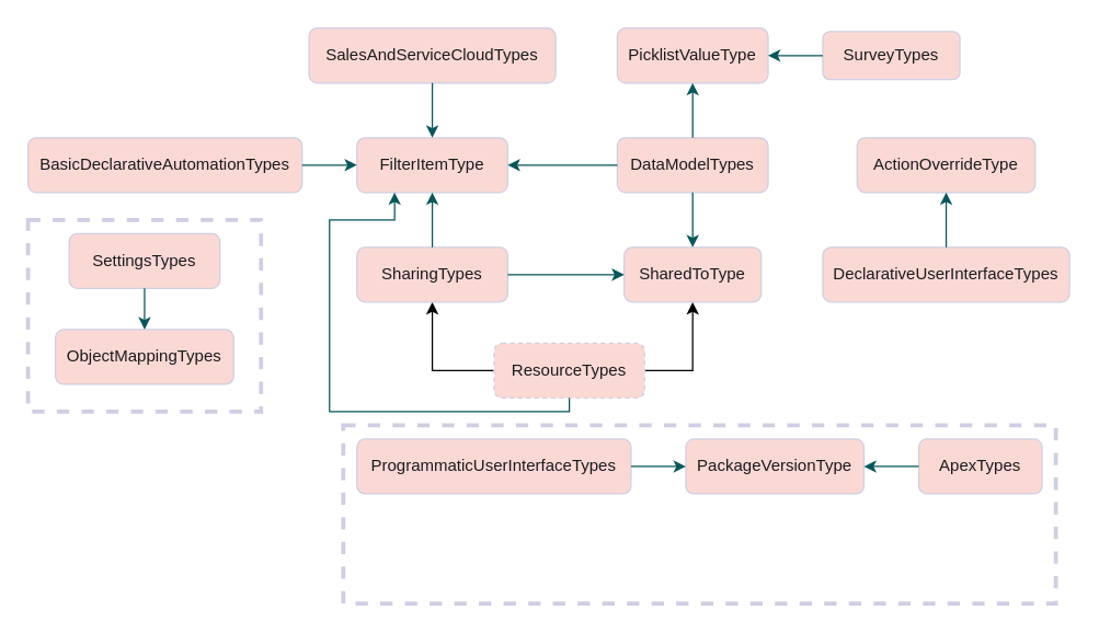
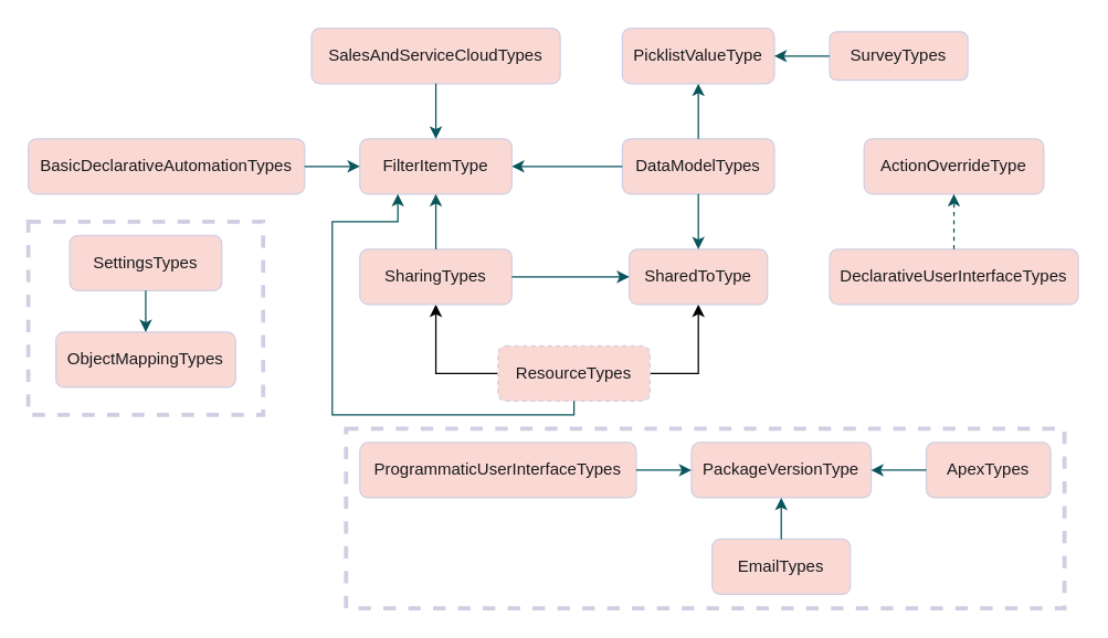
  <mxCell id="0" />
  <mxCell id="1" parent="0" />
  <mxCell id="2" value="" style="group;fontColor=#1A1A1A;" parent="1" vertex="1" connectable="0"><mxGeometry x="20" y="20" width="760" height="310" as="geometry" /></mxCell>
  <mxCell id="3" style="edgeStyle=orthogonalEdgeStyle;rounded=0;orthogonalLoop=1;jettySize=auto;html=1;entryX=0.5;entryY=1;entryDx=0;entryDy=0;exitX=0;exitY=0.5;exitDx=0;exitDy=0;" parent="2" source="5" target="6" edge="1"><mxGeometry relative="1" as="geometry"><Array as="points"><mxPoint x="295" y="250" /></Array></mxGeometry></mxCell>
  <mxCell id="4" style="edgeStyle=orthogonalEdgeStyle;rounded=0;orthogonalLoop=1;jettySize=auto;html=1;entryX=0.5;entryY=1;entryDx=0;entryDy=0;exitX=1;exitY=0.5;exitDx=0;exitDy=0;" edge="1" parent="2" source="5" target="7"><mxGeometry relative="1" as="geometry" /></mxCell>
  <mxCell id="5" value="ResourceTypes" style="rounded=1;whiteSpace=wrap;html=1;fillColor=#FAD9D5;strokeColor=#D0CEE2;fontColor=#1A1A1A;dashed=1;" parent="2" vertex="1"><mxGeometry x="340" y="230" width="110" height="40" as="geometry" /></mxCell>
  <mxCell id="6" value="SharingTypes" style="rounded=1;whiteSpace=wrap;html=1;fillColor=#FAD9D5;strokeColor=#D0CEE2;fontColor=#1A1A1A;" parent="2" vertex="1"><mxGeometry x="240" y="160" width="110" height="40" as="geometry" /></mxCell>
  <mxCell id="7" value="SharedToType" style="rounded=1;whiteSpace=wrap;html=1;fillColor=#FAD9D5;strokeColor=#D0CEE2;fontColor=#1A1A1A;" parent="2" vertex="1"><mxGeometry x="435" y="160" width="100" height="40" as="geometry" /></mxCell>
  <mxCell id="8" value="DeclarativeUserInterfaceTypes" style="rounded=1;whiteSpace=wrap;html=1;fillColor=#FAD9D5;strokeColor=#D0CEE2;fontColor=#1A1A1A;" parent="2" vertex="1"><mxGeometry x="580" y="160" width="180" height="40" as="geometry" /></mxCell>
  <mxCell id="9" value="ActionOverrideType" style="rounded=1;whiteSpace=wrap;html=1;fillColor=#FAD9D5;strokeColor=#D0CEE2;fontColor=#1A1A1A;" parent="2" vertex="1"><mxGeometry x="605" y="80" width="130" height="40" as="geometry" /></mxCell>
  <mxCell id="10" value="DataModelTypes" style="rounded=1;whiteSpace=wrap;html=1;fillColor=#FAD9D5;strokeColor=#D0CEE2;fontColor=#1A1A1A;" parent="2" vertex="1"><mxGeometry x="430" y="80" width="110" height="40" as="geometry" /></mxCell>
  <mxCell id="11" value="SurveyTypes" style="rounded=1;whiteSpace=wrap;html=1;fillColor=#FAD9D5;strokeColor=#D0CEE2;fontColor=#1A1A1A;" parent="2" vertex="1"><mxGeometry x="580" y="2.5" width="100" height="35" as="geometry" /></mxCell>
  <mxCell id="12" value="PicklistValueType" style="rounded=1;whiteSpace=wrap;html=1;fillColor=#FAD9D5;strokeColor=#D0CEE2;fontColor=#1A1A1A;" parent="2" vertex="1"><mxGeometry x="430" width="110" height="40" as="geometry" /></mxCell>
  <mxCell id="13" value="BasicDeclarativeAutomationTypes" style="rounded=1;whiteSpace=wrap;html=1;fillColor=#FAD9D5;strokeColor=#D0CEE2;fontColor=#1A1A1A;" parent="2" vertex="1"><mxGeometry y="80" width="200" height="40" as="geometry" /></mxCell>
  <mxCell id="14" value="" style="group;fontColor=#1A1A1A;" parent="2" vertex="1" connectable="0"><mxGeometry x="205" width="180" height="120" as="geometry" /></mxCell>
  <mxCell id="15" value="SalesAndServiceCloudTypes" style="rounded=1;whiteSpace=wrap;html=1;fillColor=#FAD9D5;strokeColor=#D0CEE2;fontColor=#1A1A1A;" parent="14" vertex="1"><mxGeometry width="180" height="40" as="geometry" /></mxCell>
  <mxCell id="16" value="FilterItemType" style="rounded=1;whiteSpace=wrap;html=1;fillColor=#FAD9D5;strokeColor=#D0CEE2;fontColor=#1A1A1A;" parent="14" vertex="1"><mxGeometry x="35" y="80" width="110" height="40" as="geometry" /></mxCell>
  <mxCell id="17" value="" style="edgeStyle=orthogonalEdgeStyle;rounded=0;orthogonalLoop=1;jettySize=auto;html=1;strokeColor=#09555B;fontColor=#1A1A1A;" parent="14" source="15" target="16" edge="1"><mxGeometry relative="1" as="geometry" /></mxCell>
  <mxCell id="18" value="" style="edgeStyle=orthogonalEdgeStyle;rounded=0;orthogonalLoop=1;jettySize=auto;html=1;strokeColor=#09555B;fontColor=#1A1A1A;exitX=1;exitY=0.5;exitDx=0;exitDy=0;entryX=0;entryY=0.5;entryDx=0;entryDy=0;" parent="2" source="6" target="7" edge="1"><mxGeometry relative="1" as="geometry"><mxPoint x="380" y="220" as="sourcePoint" /><Array as="points"><mxPoint x="380" y="180" /><mxPoint x="380" y="180" /></Array></mxGeometry></mxCell>
- <mxCell id="19" value="" style="edgeStyle=orthogonalEdgeStyle;rounded=0;orthogonalLoop=1;jettySize=auto;html=1;strokeColor=#09555B;fontColor=#1A1A1A;" parent="2" source="8" target="9" edge="1"><mxGeometry relative="1" as="geometry" /></mxCell>
+ <mxCell id="19" value="" style="edgeStyle=orthogonalEdgeStyle;rounded=0;orthogonalLoop=1;jettySize=auto;html=1;strokeColor=#09555B;fontColor=#1A1A1A;dashed=1;" parent="2" source="8" target="9" edge="1"><mxGeometry relative="1" as="geometry" /></mxCell>
  <mxCell id="20" value="" style="edgeStyle=orthogonalEdgeStyle;rounded=0;orthogonalLoop=1;jettySize=auto;html=1;strokeColor=#09555B;fontColor=#1A1A1A;" parent="2" source="10" target="7" edge="1"><mxGeometry relative="1" as="geometry" /></mxCell>
  <mxCell id="21" value="" style="edgeStyle=orthogonalEdgeStyle;rounded=0;orthogonalLoop=1;jettySize=auto;html=1;strokeColor=#09555B;fontColor=#1A1A1A;" parent="2" source="10" target="12" edge="1"><mxGeometry relative="1" as="geometry" /></mxCell>
  <mxCell id="22" value="" style="edgeStyle=orthogonalEdgeStyle;rounded=0;orthogonalLoop=1;jettySize=auto;html=1;strokeColor=#09555B;fontColor=#1A1A1A;" parent="2" source="11" target="12" edge="1"><mxGeometry relative="1" as="geometry" /></mxCell>
  <mxCell id="23" value="" style="edgeStyle=orthogonalEdgeStyle;rounded=0;orthogonalLoop=1;jettySize=auto;html=1;strokeColor=#09555B;fontColor=#1A1A1A;" parent="2" source="13" target="16" edge="1"><mxGeometry relative="1" as="geometry" /></mxCell>
  <mxCell id="24" value="" style="edgeStyle=orthogonalEdgeStyle;rounded=0;orthogonalLoop=1;jettySize=auto;html=1;strokeColor=#09555B;fontColor=#1A1A1A;" parent="2" source="10" target="16" edge="1"><mxGeometry relative="1" as="geometry" /></mxCell>
  <mxCell id="25" value="" style="edgeStyle=orthogonalEdgeStyle;rounded=0;orthogonalLoop=1;jettySize=auto;html=1;strokeColor=#09555B;fontColor=#1A1A1A;exitX=0.5;exitY=0;exitDx=0;exitDy=0;" parent="2" source="6" target="16" edge="1"><mxGeometry relative="1" as="geometry"><Array as="points"><mxPoint x="295" y="160" /><mxPoint x="295" y="160" /></Array></mxGeometry></mxCell>
  <mxCell id="26" value="" style="edgeStyle=orthogonalEdgeStyle;rounded=0;orthogonalLoop=1;jettySize=auto;html=1;strokeColor=#09555B;fontColor=#1A1A1A;exitX=0.5;exitY=1;exitDx=0;exitDy=0;entryX=0.25;entryY=1;entryDx=0;entryDy=0;" parent="2" source="5" target="16" edge="1"><mxGeometry relative="1" as="geometry"><Array as="points"><mxPoint x="395" y="280" /><mxPoint x="220" y="280" /><mxPoint x="220" y="140" /><mxPoint x="268" y="140" /></Array></mxGeometry></mxCell>
  <mxCell id="27" value="" style="whiteSpace=wrap;html=1;rounded=0;strokeColor=#D0CEE2;strokeWidth=3;dashed=1;fillColor=none;fontColor=#1A1A1A;" parent="2" vertex="1"><mxGeometry y="140" width="170" height="140" as="geometry" /></mxCell>
  <mxCell id="28" value="SettingsTypes" style="rounded=1;whiteSpace=wrap;html=1;fillColor=#FAD9D5;strokeColor=#D0CEE2;fontColor=#1A1A1A;" parent="2" vertex="1"><mxGeometry x="30" y="150" width="110" height="40" as="geometry" /></mxCell>
  <mxCell id="29" value="" style="group;fontColor=#1A1A1A;" parent="1" vertex="1" connectable="0"><mxGeometry x="40" y="240" width="130" height="110" as="geometry" /></mxCell>
  <mxCell id="30" value="ObjectMappingTypes" style="rounded=1;whiteSpace=wrap;html=1;fillColor=#FAD9D5;strokeColor=#D0CEE2;fontColor=#1A1A1A;" parent="29" vertex="1"><mxGeometry width="130" height="40" as="geometry" /></mxCell>
  <mxCell id="31" value="" style="edgeStyle=orthogonalEdgeStyle;rounded=0;orthogonalLoop=1;jettySize=auto;html=1;strokeColor=#09555B;fontColor=#1A1A1A;" parent="1" source="28" target="30" edge="1"><mxGeometry relative="1" as="geometry" /></mxCell>
  <mxCell id="32" value="" style="group;strokeColor=none;perimeterSpacing=14;strokeWidth=1;rounded=0;fontColor=#1A1A1A;" parent="1" vertex="1" connectable="0"><mxGeometry x="260" y="320" width="510" height="120" as="geometry" /></mxCell>
  <mxCell id="33" value="PackageVersionType" style="rounded=1;whiteSpace=wrap;html=1;fillColor=#FAD9D5;strokeColor=#D0CEE2;fontColor=#1A1A1A;" parent="32" vertex="1"><mxGeometry x="240" width="130" height="40" as="geometry" /></mxCell>
  <mxCell id="34" value="ApexTypes&lt;span style=&quot;color: rgba(0 , 0 , 0 , 0) ; font-family: monospace ; font-size: 0px&quot;&gt;%3CmxGraphModel%3E%3Croot%3E%3CmxCell%20id%3D%220%22%2F%3E%3CmxCell%20id%3D%221%22%20parent%3D%220%22%2F%3E%3CmxCell%20id%3D%222%22%20value%3D%22PackageVersionType%22%20style%3D%22rounded%3D1%3BwhiteSpace%3Dwrap%3Bhtml%3D1%3B%22%20vertex%3D%221%22%20parent%3D%221%22%3E%3CmxGeometry%20x%3D%22340%22%20y%3D%22270%22%20width%3D%22130%22%20height%3D%2260%22%20as%3D%22geometry%22%2F%3E%3C%2FmxCell%3E%3C%2Froot%3E%3C%2FmxGraphModel%3E&lt;/span&gt;" style="rounded=1;whiteSpace=wrap;html=1;fillColor=#FAD9D5;strokeColor=#D0CEE2;fontColor=#1A1A1A;" parent="32" vertex="1"><mxGeometry x="410" width="90" height="40" as="geometry" /></mxCell>
+ <mxCell id="35" value="EmailTypes" style="rounded=1;whiteSpace=wrap;html=1;fillColor=#FAD9D5;strokeColor=#D0CEE2;fontColor=#1A1A1A;" parent="32" vertex="1"><mxGeometry x="255" y="70" width="100" height="40" as="geometry" /></mxCell>
  <mxCell id="36" value="ProgrammaticUserInterfaceTypes" style="rounded=1;whiteSpace=wrap;html=1;fillColor=#FAD9D5;strokeColor=#D0CEE2;fontColor=#1A1A1A;" parent="32" vertex="1"><mxGeometry width="200" height="40" as="geometry" /></mxCell>
  <mxCell id="37" value="" style="edgeStyle=orthogonalEdgeStyle;rounded=0;orthogonalLoop=1;jettySize=auto;html=1;strokeColor=#09555B;fontColor=#1A1A1A;" parent="32" source="34" target="33" edge="1"><mxGeometry relative="1" as="geometry" /></mxCell>
+ <mxCell id="38" value="" style="edgeStyle=orthogonalEdgeStyle;rounded=0;orthogonalLoop=1;jettySize=auto;html=1;strokeColor=#09555B;fontColor=#1A1A1A;" parent="32" source="35" target="33" edge="1"><mxGeometry relative="1" as="geometry" /></mxCell>
  <mxCell id="39" value="" style="edgeStyle=orthogonalEdgeStyle;rounded=0;orthogonalLoop=1;jettySize=auto;html=1;strokeColor=#09555B;fontColor=#1A1A1A;" parent="32" source="36" target="33" edge="1"><mxGeometry relative="1" as="geometry" /></mxCell>
  <mxCell id="40" value="" style="rounded=0;whiteSpace=wrap;html=1;dashed=1;strokeColor=#D0CEE2;strokeWidth=3;fillColor=none;fontColor=#1A1A1A;" parent="32" vertex="1"><mxGeometry x="-10" y="-10" width="520" height="130" as="geometry" /></mxCell>
